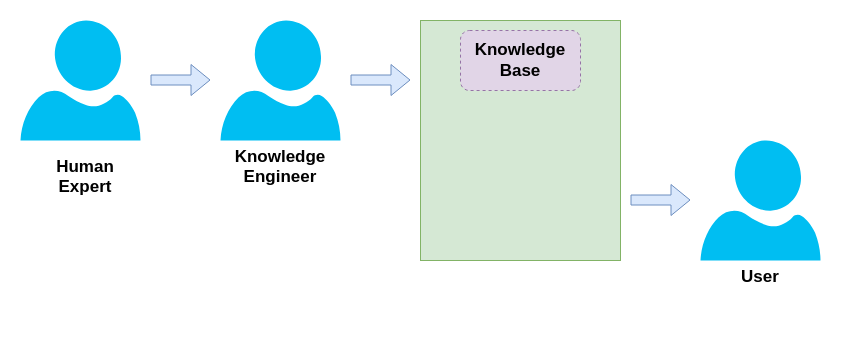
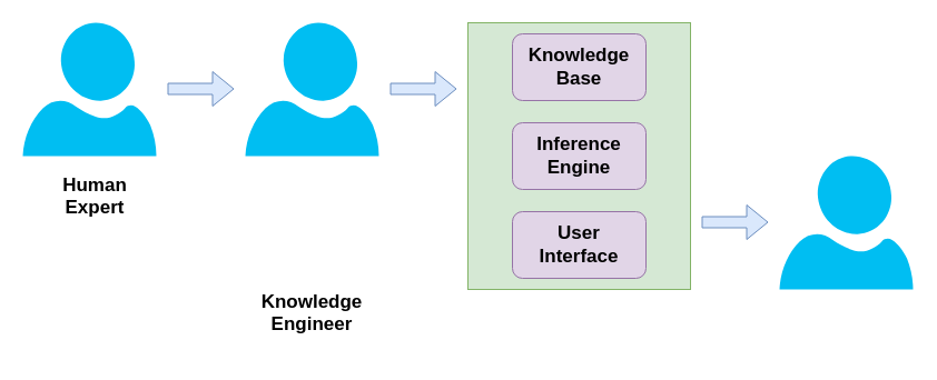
  <mxCell id="0" />
  <mxCell id="1" parent="0" />
  <mxCell id="2" value="" style="verticalLabelPosition=bottom;html=1;verticalAlign=top;align=center;strokeColor=none;fillColor=#00BEF2;shape=mxgraph.azure.user;" vertex="1" parent="1"><mxGeometry width="120" height="120" as="geometry" x="20" y="20" /></mxCell>
  <mxCell id="3" value="" style="verticalLabelPosition=bottom;html=1;verticalAlign=top;align=center;strokeColor=none;fillColor=#00BEF2;shape=mxgraph.azure.user;" vertex="1" parent="1"><mxGeometry x="220" width="120" height="120" as="geometry" y="20" /></mxCell>
  <mxCell id="4" value="" style="rounded=0;whiteSpace=wrap;html=1;fillColor=#d5e8d4;strokeColor=#82b366;" vertex="1" parent="1"><mxGeometry x="420" width="200" height="240" as="geometry" y="20" /></mxCell>
  <mxCell id="5" value="" style="shape=flexArrow;endArrow=classic;html=1;rounded=0;fillColor=#dae8fc;strokeColor=#6c8ebf;" edge="1" parent="1"><mxGeometry width="50" height="50" relative="1" as="geometry"><mxPoint x="350" y="79.5" as="sourcePoint" /><mxPoint x="410" y="79.5" as="targetPoint" /></mxGeometry></mxCell>
  <mxCell id="6" value="" style="shape=flexArrow;endArrow=classic;html=1;rounded=0;fillColor=#dae8fc;strokeColor=#6c8ebf;" edge="1" parent="1"><mxGeometry width="50" height="50" relative="1" as="geometry"><mxPoint x="150" y="79.5" as="sourcePoint" /><mxPoint x="210" y="79.5" as="targetPoint" /></mxGeometry></mxCell>
  <mxCell id="7" value="" style="verticalLabelPosition=bottom;html=1;verticalAlign=top;align=center;strokeColor=none;fillColor=#00BEF2;shape=mxgraph.azure.user;" vertex="1" parent="1"><mxGeometry x="700" y="140" width="120" height="120" as="geometry" /></mxCell>
  <mxCell id="8" value="" style="shape=flexArrow;endArrow=classic;html=1;rounded=0;fillColor=#dae8fc;strokeColor=#6c8ebf;" edge="1" parent="1"><mxGeometry width="50" height="50" relative="1" as="geometry"><mxPoint x="630" y="199.5" as="sourcePoint" /><mxPoint x="690" y="199.5" as="targetPoint" /></mxGeometry></mxCell>
  <mxCell id="9" value="&lt;b&gt;&lt;font style=&quot;font-size: 17px;&quot;&gt;Human&lt;br&gt;Expert&lt;/font&gt;&lt;/b&gt;" style="text;html=1;strokeColor=none;fillColor=none;align=center;verticalAlign=top;whiteSpace=wrap;rounded=0;" vertex="1" parent="1"><mxGeometry x="25" y="150" width="120" height="60" as="geometry" /></mxCell>
- <mxCell id="10" value="&lt;b style=&quot;font-size: 17px;&quot;&gt;&lt;span style=&quot;&quot;&gt;Knowledge&lt;br&gt;&lt;/span&gt;Engineer&lt;/b&gt;" style="text;html=1;strokeColor=none;fillColor=none;align=center;verticalAlign=top;whiteSpace=wrap;rounded=0;" vertex="1" parent="1"><mxGeometry x="220" y="140" width="120" height="60" as="geometry" /></mxCell>
- <mxCell id="11" value="&lt;span style=&quot;font-size: 17px;&quot;&gt;&lt;b&gt;User&lt;/b&gt;&lt;/span&gt;" style="text;html=1;strokeColor=none;fillColor=none;align=center;verticalAlign=top;whiteSpace=wrap;rounded=0;" vertex="1" parent="1"><mxGeometry x="700" y="260" width="120" height="60" as="geometry" /></mxCell>
+ <mxCell id="10" value="&lt;b style=&quot;font-size: 17px;&quot;&gt;&lt;span style=&quot;&quot;&gt;Knowledge&lt;br&gt;&lt;/span&gt;Engineer&lt;/b&gt;" style="text;html=1;strokeColor=none;fillColor=none;align=center;verticalAlign=top;whiteSpace=wrap;rounded=0;" vertex="1" parent="1"><mxGeometry x="220" y="255" width="120" height="60" as="geometry" /></mxCell>
  <mxCell id="12" value="" style="group" vertex="1" connectable="0" parent="1"><mxGeometry x="460" y="30" width="120" height="220" as="geometry" /></mxCell>
- <mxCell id="13" value="&lt;b&gt;Knowledge&lt;br&gt;Base&lt;/b&gt;" style="rounded=1;whiteSpace=wrap;html=1;fontSize=17;fillColor=#e1d5e7;strokeColor=#9673a6;dashed=1;" vertex="1" parent="12"><mxGeometry width="120" height="60" as="geometry" /></mxCell>
+ <mxCell id="13" value="&lt;b&gt;Knowledge&lt;br&gt;Base&lt;/b&gt;" style="rounded=1;whiteSpace=wrap;html=1;fontSize=17;fillColor=#e1d5e7;strokeColor=#9673a6;" vertex="1" parent="12"><mxGeometry width="120" height="60" as="geometry" /></mxCell>
+ <mxCell id="14" value="&lt;b&gt;Inference&lt;br&gt;Engine&lt;/b&gt;" style="rounded=1;whiteSpace=wrap;html=1;fontSize=17;fillColor=#e1d5e7;strokeColor=#9673a6;" vertex="1" parent="12"><mxGeometry y="80" width="120" height="60" as="geometry" /></mxCell>
+ <mxCell id="15" value="&lt;b&gt;User&lt;br&gt;Interface&lt;/b&gt;" style="rounded=1;whiteSpace=wrap;html=1;fontSize=17;fillColor=#e1d5e7;strokeColor=#9673a6;" vertex="1" parent="12"><mxGeometry y="160" width="120" height="60" as="geometry" /></mxCell>
